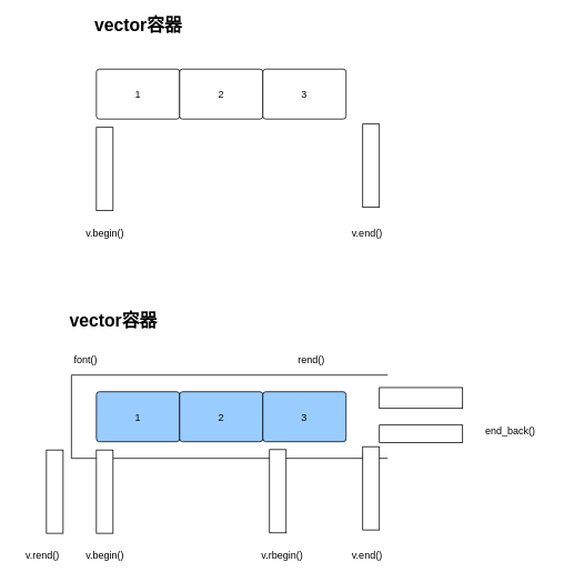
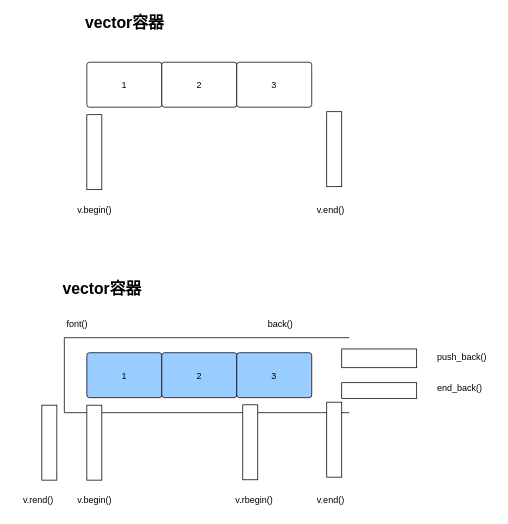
  <mxCell id="0" />
  <mxCell id="1" parent="0" />
  <mxCell id="2" value="" style="shape=mxgraph.flowchart.annotation_1;" vertex="1" parent="1"><mxGeometry x="85" y="450" width="380" height="100" as="geometry" /></mxCell>
  <mxCell id="3" value="1" style="shape=mxgraph.flowchart.process;" vertex="1" parent="1"><mxGeometry x="115" y="82.5" width="100" height="60" as="geometry" /></mxCell>
  <mxCell id="4" value="2" style="shape=mxgraph.flowchart.process;" vertex="1" parent="1"><mxGeometry x="215" y="82.5" width="100" height="60" as="geometry" /></mxCell>
  <mxCell id="5" value="3" style="shape=mxgraph.flowchart.process;" vertex="1" parent="1"><mxGeometry x="315" y="82.5" width="100" height="60" as="geometry" /></mxCell>
  <mxCell id="6" value="" style="direction=north;shape=mxgraph.arrow.arrow_up;" vertex="1" parent="1"><mxGeometry x="115" y="152.5" width="20" height="100" as="geometry" /></mxCell>
  <mxCell id="7" value="v.begin()" style="text;html=1;align=center;verticalAlign=middle;resizable=0;points=[];autosize=1;" vertex="1" parent="1"><mxGeometry x="95" y="269.5" width="60" height="20" as="geometry" /></mxCell>
  <mxCell id="8" value="" style="direction=north;shape=mxgraph.arrow.arrow_up;" vertex="1" parent="1"><mxGeometry x="435" y="148.5" width="20" height="100" as="geometry" /></mxCell>
  <mxCell id="9" value="v.end()" style="text;html=1;align=center;verticalAlign=middle;resizable=0;points=[];autosize=1;" vertex="1" parent="1"><mxGeometry x="415" y="269.5" width="50" height="20" as="geometry" /></mxCell>
  <mxCell id="10" value="1" style="shape=mxgraph.flowchart.process;fillColor=#99CCFF;" vertex="1" parent="1"><mxGeometry x="115" y="470" width="100" height="60" as="geometry" /></mxCell>
  <mxCell id="11" value="2" style="shape=mxgraph.flowchart.process;fillColor=#99CCFF;" vertex="1" parent="1"><mxGeometry x="215" y="470" width="100" height="60" as="geometry" /></mxCell>
  <mxCell id="12" value="3" style="shape=mxgraph.flowchart.process;fillColor=#99CCFF;" vertex="1" parent="1"><mxGeometry x="315" y="470" width="100" height="60" as="geometry" /></mxCell>
  <mxCell id="13" value="" style="direction=north;shape=mxgraph.arrow.arrow_up;" vertex="1" parent="1"><mxGeometry x="115" y="540" width="20" height="100" as="geometry" /></mxCell>
  <mxCell id="14" value="v.begin()" style="text;html=1;align=center;verticalAlign=middle;resizable=0;points=[];autosize=1;" vertex="1" parent="1"><mxGeometry x="95" y="657" width="60" height="20" as="geometry" /></mxCell>
  <mxCell id="15" value="" style="direction=north;shape=mxgraph.arrow.arrow_up;" vertex="1" parent="1"><mxGeometry x="435" y="536" width="20" height="100" as="geometry" /></mxCell>
  <mxCell id="16" value="v.end()" style="text;html=1;align=center;verticalAlign=middle;resizable=0;points=[];autosize=1;" vertex="1" parent="1"><mxGeometry x="415" y="657" width="50" height="20" as="geometry" /></mxCell>
  <mxCell id="17" value="" style="direction=north;shape=mxgraph.arrow.arrow_up;" vertex="1" parent="1"><mxGeometry x="55" y="540" width="20" height="100" as="geometry" /></mxCell>
  <mxCell id="18" value="v.rend()" style="text;html=1;align=center;verticalAlign=middle;resizable=0;points=[];autosize=1;" vertex="1" parent="1"><mxGeometry x="20" y="657" width="60" height="20" as="geometry" /></mxCell>
  <mxCell id="19" value="" style="direction=north;shape=mxgraph.arrow.arrow_up;" vertex="1" parent="1"><mxGeometry x="323" y="539.5" width="20" height="100" as="geometry" /></mxCell>
  <mxCell id="20" value="v.rbegin()" style="text;html=1;align=center;verticalAlign=middle;resizable=0;points=[];autosize=1;" vertex="1" parent="1"><mxGeometry x="303" y="656.5" width="70" height="20" as="geometry" /></mxCell>
  <mxCell id="21" value="" style="flipH=1;shape=mxgraph.arrow.arrow_left;" vertex="1" parent="1"><mxGeometry x="455" y="465" width="100" height="25" as="geometry" /></mxCell>
+ <mxCell id="22" value="push_back()" style="text;html=1;align=center;verticalAlign=middle;resizable=0;points=[];autosize=1;" vertex="1" parent="1"><mxGeometry x="575" y="466" width="80" height="20" as="geometry" /></mxCell>
  <mxCell id="23" value="end_back()" style="text;html=1;align=center;verticalAlign=middle;resizable=0;points=[];autosize=1;" vertex="1" parent="1"><mxGeometry x="572" y="508" width="80" height="20" as="geometry" /></mxCell>
  <mxCell id="24" value="" style="shape=mxgraph.arrow.arrow_right;" vertex="1" parent="1"><mxGeometry x="455" y="510" width="100" height="21" as="geometry" /></mxCell>
  <mxCell id="25" value="&lt;font style=&quot;font-size: 21px&quot;&gt;&lt;b&gt;vector容器&lt;/b&gt;&lt;/font&gt;" style="text;html=1;align=center;verticalAlign=middle;resizable=0;points=[];autosize=1;" vertex="1" parent="1"><mxGeometry x="75" y="374" width="120" height="20" as="geometry" /></mxCell>
  <mxCell id="26" value="font()" style="text;html=1;align=center;verticalAlign=middle;resizable=0;points=[];autosize=1;" vertex="1" parent="1"><mxGeometry x="82" y="422" width="40" height="20" as="geometry" /></mxCell>
- <mxCell id="27" value="rend()" style="text;html=1;align=center;verticalAlign=middle;resizable=0;points=[];autosize=1;" vertex="1" parent="1"><mxGeometry x="348" y="422" width="50" height="20" as="geometry" /></mxCell>
+ <mxCell id="27" value="back()" style="text;html=1;align=center;verticalAlign=middle;resizable=0;points=[];autosize=1;" vertex="1" parent="1"><mxGeometry x="348" y="422" width="50" height="20" as="geometry" /></mxCell>
  <mxCell id="28" value="&lt;font style=&quot;font-size: 21px&quot;&gt;&lt;b&gt;vector容器&lt;/b&gt;&lt;/font&gt;" style="text;html=1;align=center;verticalAlign=middle;resizable=0;points=[];autosize=1;" vertex="1" parent="1"><mxGeometry x="105" y="20" width="120" height="20" as="geometry" /></mxCell>
